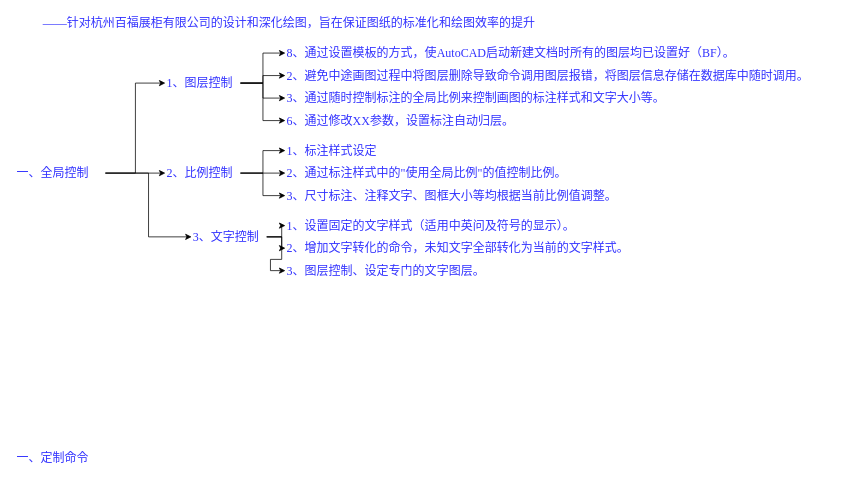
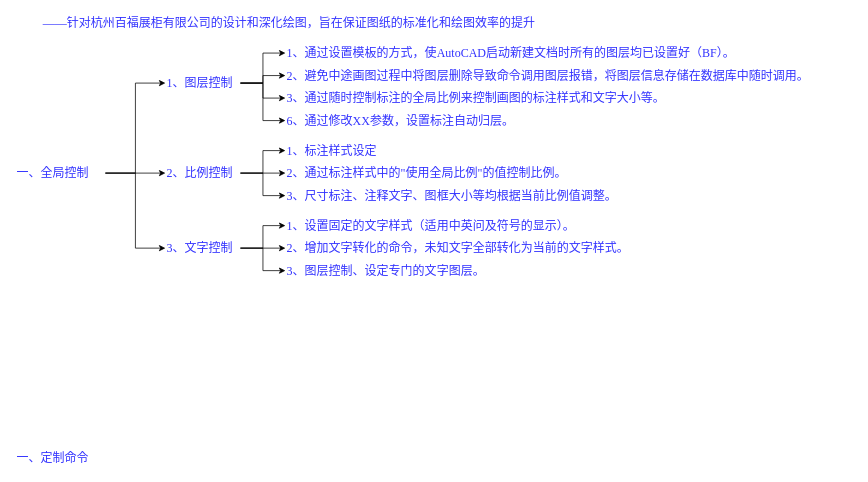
  <mxCell id="0" />
  <mxCell id="1" parent="0" />
  <mxCell id="2" value="——针对杭州百福展柜有限公司的设计和深化绘图，旨在保证图纸的标准化和绘图效率的提升" style="text;html=1;strokeColor=none;fillColor=none;align=left;verticalAlign=middle;whiteSpace=wrap;rounded=0;fontSize=16;fontFamily=Comic Sans MS;fontColor=#3333FF;" vertex="1" parent="1"><mxGeometry x="55" y="20" width="1080" height="20" as="geometry" /></mxCell>
  <mxCell id="3" style="edgeStyle=orthogonalEdgeStyle;rounded=0;orthogonalLoop=1;jettySize=auto;html=1;entryX=0;entryY=0.5;entryDx=0;entryDy=0;fontFamily=Comic Sans MS;fontSize=16;fontColor=#3333FF;" edge="1" parent="1" source="6" target="11"><mxGeometry relative="1" as="geometry" /></mxCell>
  <mxCell id="4" style="edgeStyle=orthogonalEdgeStyle;rounded=0;orthogonalLoop=1;jettySize=auto;html=1;entryX=0;entryY=0.5;entryDx=0;entryDy=0;fontFamily=Comic Sans MS;fontSize=16;fontColor=#3333FF;" edge="1" parent="1" source="6" target="19"><mxGeometry relative="1" as="geometry" /></mxCell>
  <mxCell id="5" style="edgeStyle=orthogonalEdgeStyle;rounded=0;orthogonalLoop=1;jettySize=auto;html=1;entryX=0;entryY=0.5;entryDx=0;entryDy=0;fontFamily=Comic Sans MS;fontSize=16;fontColor=#3333FF;" edge="1" parent="1" source="6" target="15"><mxGeometry relative="1" as="geometry" /></mxCell>
  <mxCell id="6" value="一、全局控制" style="text;html=1;strokeColor=none;fillColor=none;align=left;verticalAlign=middle;whiteSpace=wrap;rounded=0;fontSize=16;fontFamily=Comic Sans MS;fontColor=#3333FF;" vertex="1" parent="1"><mxGeometry x="20" y="220" width="120" height="20" as="geometry" /></mxCell>
  <mxCell id="7" style="edgeStyle=orthogonalEdgeStyle;rounded=0;orthogonalLoop=1;jettySize=auto;html=1;entryX=0;entryY=0.5;entryDx=0;entryDy=0;fontFamily=Comic Sans MS;fontSize=16;fontColor=#3333FF;" edge="1" parent="1" source="11" target="20"><mxGeometry relative="1" as="geometry" /></mxCell>
  <mxCell id="8" style="edgeStyle=orthogonalEdgeStyle;rounded=0;orthogonalLoop=1;jettySize=auto;html=1;entryX=0;entryY=0.5;entryDx=0;entryDy=0;fontFamily=Comic Sans MS;fontSize=16;fontColor=#3333FF;" edge="1" parent="1" source="11" target="21"><mxGeometry relative="1" as="geometry" /></mxCell>
  <mxCell id="9" style="edgeStyle=orthogonalEdgeStyle;rounded=0;orthogonalLoop=1;jettySize=auto;html=1;entryX=0;entryY=0.5;entryDx=0;entryDy=0;fontFamily=Comic Sans MS;fontSize=16;fontColor=#3333FF;" edge="1" parent="1" source="11" target="22"><mxGeometry relative="1" as="geometry" /></mxCell>
  <mxCell id="10" style="edgeStyle=orthogonalEdgeStyle;rounded=0;orthogonalLoop=1;jettySize=auto;html=1;entryX=0;entryY=0.5;entryDx=0;entryDy=0;fontFamily=Comic Sans MS;fontSize=16;fontColor=#3333FF;" edge="1" parent="1" source="11" target="23"><mxGeometry relative="1" as="geometry" /></mxCell>
  <mxCell id="11" value="1、图层控制" style="text;html=1;strokeColor=none;fillColor=none;align=left;verticalAlign=middle;whiteSpace=wrap;rounded=0;fontSize=16;fontFamily=Comic Sans MS;fontColor=#3333FF;" vertex="1" parent="1"><mxGeometry x="220" y="100" width="100" height="20" as="geometry" /></mxCell>
  <mxCell id="12" style="edgeStyle=orthogonalEdgeStyle;rounded=0;orthogonalLoop=1;jettySize=auto;html=1;entryX=0;entryY=0.5;entryDx=0;entryDy=0;fontFamily=Comic Sans MS;fontSize=16;fontColor=#3333FF;" edge="1" parent="1" source="15" target="24"><mxGeometry relative="1" as="geometry" /></mxCell>
  <mxCell id="13" style="edgeStyle=orthogonalEdgeStyle;rounded=0;orthogonalLoop=1;jettySize=auto;html=1;entryX=0;entryY=0.5;entryDx=0;entryDy=0;fontFamily=Comic Sans MS;fontSize=16;fontColor=#3333FF;" edge="1" parent="1" source="15" target="25"><mxGeometry relative="1" as="geometry" /></mxCell>
  <mxCell id="14" style="edgeStyle=orthogonalEdgeStyle;rounded=0;orthogonalLoop=1;jettySize=auto;html=1;entryX=0;entryY=0.5;entryDx=0;entryDy=0;fontFamily=Comic Sans MS;fontSize=16;fontColor=#3333FF;" edge="1" parent="1" source="15" target="26"><mxGeometry relative="1" as="geometry" /></mxCell>
  <mxCell id="15" value="2、比例控制" style="text;html=1;strokeColor=none;fillColor=none;align=left;verticalAlign=middle;whiteSpace=wrap;rounded=0;fontSize=16;fontFamily=Comic Sans MS;fontColor=#3333FF;" vertex="1" parent="1"><mxGeometry x="220" y="220" width="100" height="20" as="geometry" /></mxCell>
  <mxCell id="16" style="edgeStyle=orthogonalEdgeStyle;rounded=0;orthogonalLoop=1;jettySize=auto;html=1;entryX=0;entryY=0.5;entryDx=0;entryDy=0;fontFamily=Comic Sans MS;fontSize=16;fontColor=#3333FF;" edge="1" parent="1" source="19" target="27"><mxGeometry relative="1" as="geometry" /></mxCell>
  <mxCell id="17" style="edgeStyle=orthogonalEdgeStyle;rounded=0;orthogonalLoop=1;jettySize=auto;html=1;entryX=0;entryY=0.5;entryDx=0;entryDy=0;fontFamily=Comic Sans MS;fontSize=16;fontColor=#3333FF;" edge="1" parent="1" source="19" target="28"><mxGeometry relative="1" as="geometry" /></mxCell>
  <mxCell id="18" style="edgeStyle=orthogonalEdgeStyle;rounded=0;orthogonalLoop=1;jettySize=auto;html=1;entryX=0;entryY=0.5;entryDx=0;entryDy=0;fontFamily=Comic Sans MS;fontSize=16;fontColor=#3333FF;" edge="1" parent="1" source="19" target="29"><mxGeometry relative="1" as="geometry" /></mxCell>
- <mxCell id="19" value="3、文字控制" style="text;html=1;strokeColor=none;fillColor=none;align=left;verticalAlign=middle;whiteSpace=wrap;rounded=0;fontSize=16;fontFamily=Comic Sans MS;fontColor=#3333FF;" vertex="1" parent="1"><mxGeometry x="255" y="305" width="100" height="20" as="geometry" /></mxCell>
- <mxCell id="20" value="8、通过设置模板的方式，使AutoCAD启动新建文档时所有的图层均已设置好（BF）。" style="text;html=1;strokeColor=none;fillColor=none;align=left;verticalAlign=middle;whiteSpace=wrap;rounded=0;fontSize=16;fontFamily=Comic Sans MS;fontColor=#3333FF;" vertex="1" parent="1"><mxGeometry x="380" y="60" width="750" height="20" as="geometry" /></mxCell>
+ <mxCell id="19" value="3、文字控制" style="text;html=1;strokeColor=none;fillColor=none;align=left;verticalAlign=middle;whiteSpace=wrap;rounded=0;fontSize=16;fontFamily=Comic Sans MS;fontColor=#3333FF;" vertex="1" parent="1"><mxGeometry x="220" y="320" width="100" height="20" as="geometry" /></mxCell>
+ <mxCell id="20" value="1、通过设置模板的方式，使AutoCAD启动新建文档时所有的图层均已设置好（BF）。" style="text;html=1;strokeColor=none;fillColor=none;align=left;verticalAlign=middle;whiteSpace=wrap;rounded=0;fontSize=16;fontFamily=Comic Sans MS;fontColor=#3333FF;" vertex="1" parent="1"><mxGeometry x="380" y="60" width="750" height="20" as="geometry" /></mxCell>
  <mxCell id="21" value="2、避免中途画图过程中将图层删除导致命令调用图层报错，将图层信息存储在数据库中随时调用。" style="text;html=1;strokeColor=none;fillColor=none;align=left;verticalAlign=middle;whiteSpace=wrap;rounded=0;fontSize=16;fontFamily=Comic Sans MS;fontColor=#3333FF;" vertex="1" parent="1"><mxGeometry x="380" y="90" width="700" height="20" as="geometry" /></mxCell>
  <mxCell id="22" value="3、通过随时控制标注的全局比例来控制画图的标注样式和文字大小等。" style="text;html=1;strokeColor=none;fillColor=none;align=left;verticalAlign=middle;whiteSpace=wrap;rounded=0;fontSize=16;fontFamily=Comic Sans MS;fontColor=#3333FF;" vertex="1" parent="1"><mxGeometry x="380" y="120" width="700" height="20" as="geometry" /></mxCell>
  <mxCell id="23" value="6、通过修改XX参数，设置标注自动归层。" style="text;html=1;strokeColor=none;fillColor=none;align=left;verticalAlign=middle;whiteSpace=wrap;rounded=0;fontSize=16;fontFamily=Comic Sans MS;fontColor=#3333FF;" vertex="1" parent="1"><mxGeometry x="380" y="150" width="700" height="20" as="geometry" /></mxCell>
  <mxCell id="24" value="1、标注样式设定" style="text;html=1;strokeColor=none;fillColor=none;align=left;verticalAlign=middle;whiteSpace=wrap;rounded=0;fontSize=16;fontFamily=Comic Sans MS;fontColor=#3333FF;" vertex="1" parent="1"><mxGeometry x="380" y="190" width="700" height="20" as="geometry" /></mxCell>
  <mxCell id="25" value="2、通过标注样式中的&quot;使用全局比例&quot;的值控制比例。" style="text;html=1;strokeColor=none;fillColor=none;align=left;verticalAlign=middle;whiteSpace=wrap;rounded=0;fontSize=16;fontFamily=Comic Sans MS;fontColor=#3333FF;" vertex="1" parent="1"><mxGeometry x="380" y="220" width="700" height="20" as="geometry" /></mxCell>
  <mxCell id="26" value="3、尺寸标注、注释文字、图框大小等均根据当前比例值调整。" style="text;html=1;strokeColor=none;fillColor=none;align=left;verticalAlign=middle;whiteSpace=wrap;rounded=0;fontSize=16;fontFamily=Comic Sans MS;fontColor=#3333FF;" vertex="1" parent="1"><mxGeometry x="380" y="250" width="700" height="20" as="geometry" /></mxCell>
  <mxCell id="27" value="1、设置固定的文字样式（适用中英问及符号的显示）。" style="text;html=1;strokeColor=none;fillColor=none;align=left;verticalAlign=middle;whiteSpace=wrap;rounded=0;fontSize=16;fontFamily=Comic Sans MS;fontColor=#3333FF;" vertex="1" parent="1"><mxGeometry x="380" y="290" width="700" height="20" as="geometry" /></mxCell>
  <mxCell id="28" value="2、增加文字转化的命令，未知文字全部转化为当前的文字样式。" style="text;html=1;strokeColor=none;fillColor=none;align=left;verticalAlign=middle;whiteSpace=wrap;rounded=0;fontSize=16;fontFamily=Comic Sans MS;fontColor=#3333FF;" vertex="1" parent="1"><mxGeometry x="380" y="320" width="700" height="20" as="geometry" /></mxCell>
  <mxCell id="29" value="3、图层控制、设定专门的文字图层。" style="text;html=1;strokeColor=none;fillColor=none;align=left;verticalAlign=middle;whiteSpace=wrap;rounded=0;fontSize=16;fontFamily=Comic Sans MS;fontColor=#3333FF;" vertex="1" parent="1"><mxGeometry x="380" y="350" width="700" height="20" as="geometry" /></mxCell>
  <mxCell id="30" value="一、定制命令" style="text;html=1;strokeColor=none;fillColor=none;align=left;verticalAlign=middle;whiteSpace=wrap;rounded=0;fontSize=16;fontFamily=Comic Sans MS;fontColor=#3333FF;" vertex="1" parent="1"><mxGeometry x="20" y="600" width="120" height="20" as="geometry" /></mxCell>
